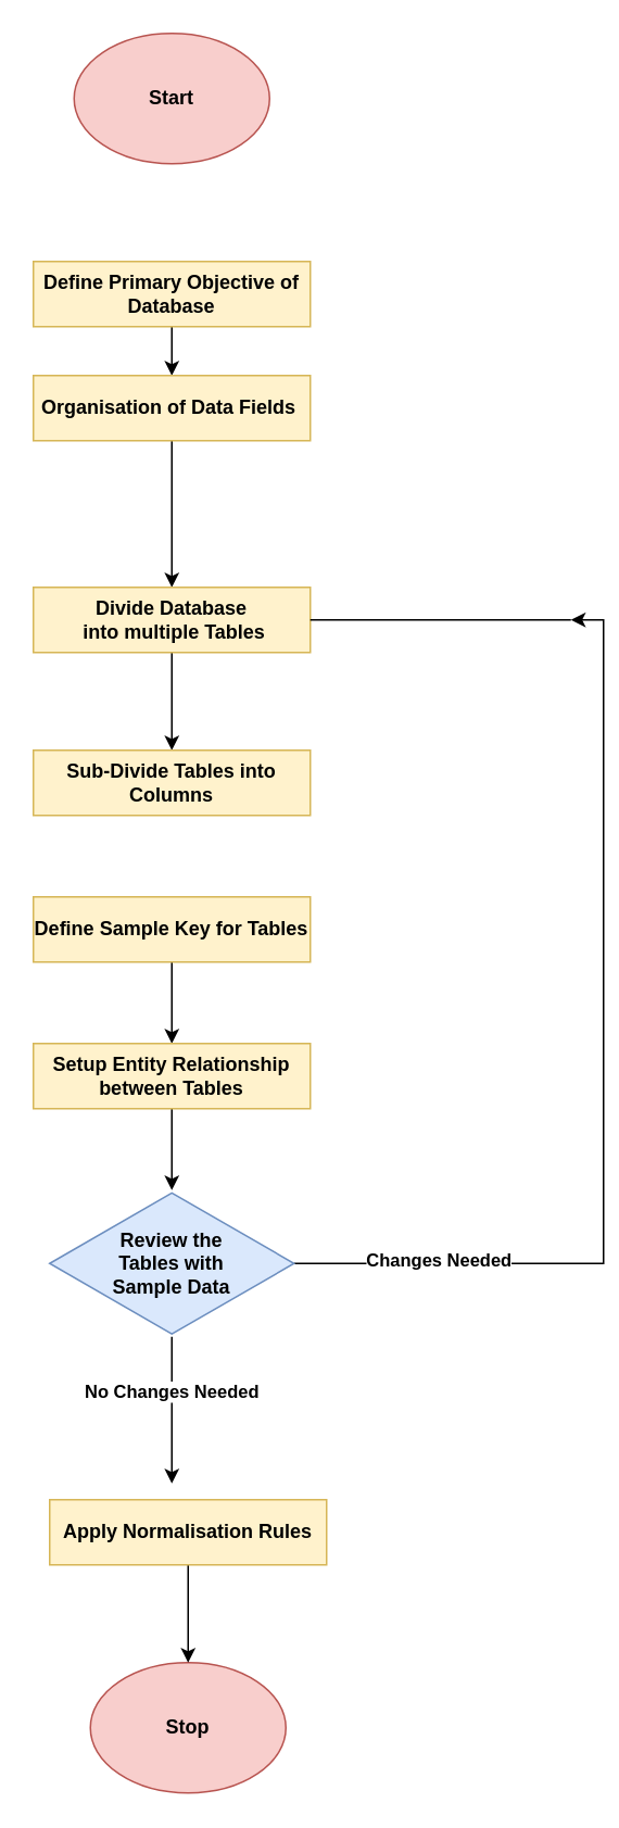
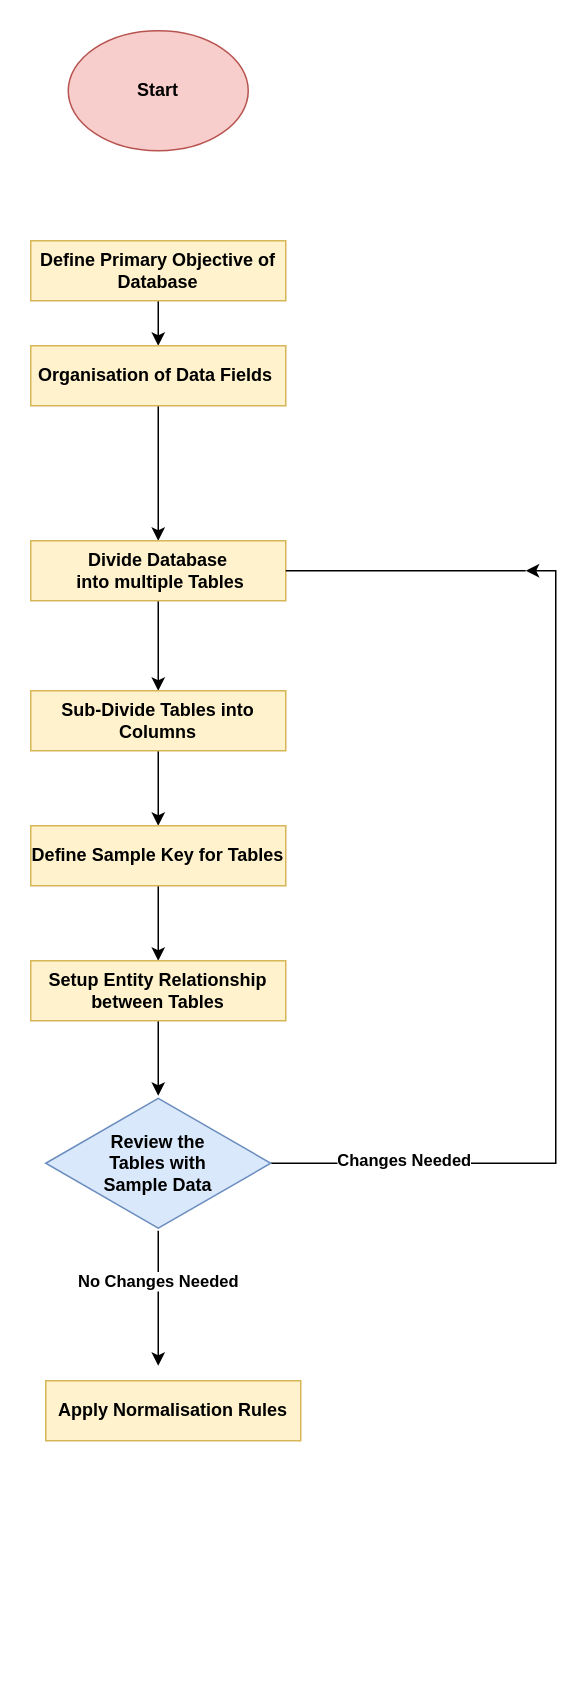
  <mxCell id="0" />
  <mxCell id="1" parent="0" />
  <mxCell id="2" value="&lt;b&gt;Start&lt;/b&gt;" style="ellipse;whiteSpace=wrap;html=1;fillColor=#f8cecc;strokeColor=#b85450;" vertex="1" parent="1"><mxGeometry x="45" y="20" width="120" height="80" as="geometry" /></mxCell>
- <mxCell id="3" value="&lt;b&gt;Stop&lt;/b&gt;" style="ellipse;whiteSpace=wrap;html=1;fillColor=#f8cecc;strokeColor=#b85450;" vertex="1" parent="1"><mxGeometry x="55" y="1020" width="120" height="80" as="geometry" /></mxCell>
  <mxCell id="4" style="edgeStyle=orthogonalEdgeStyle;rounded=0;orthogonalLoop=1;jettySize=auto;html=1;entryX=0.5;entryY=0;entryDx=0;entryDy=0;" edge="1" parent="1" source="5" target="7"><mxGeometry relative="1" as="geometry" /></mxCell>
  <mxCell id="5" value="&lt;b&gt;Define Primary Objective of Database&lt;/b&gt;" style="rounded=0;whiteSpace=wrap;html=1;fillColor=#fff2cc;strokeColor=#d6b656;" vertex="1" parent="1"><mxGeometry x="20" y="160" width="170" height="40" as="geometry" /></mxCell>
  <mxCell id="6" style="edgeStyle=orthogonalEdgeStyle;rounded=0;orthogonalLoop=1;jettySize=auto;html=1;entryX=0.5;entryY=0;entryDx=0;entryDy=0;" edge="1" parent="1" source="7" target="9"><mxGeometry relative="1" as="geometry" /></mxCell>
  <mxCell id="7" value="&lt;b&gt;Organisation of Data Fields&amp;nbsp;&lt;/b&gt;" style="rounded=0;whiteSpace=wrap;html=1;fillColor=#fff2cc;strokeColor=#d6b656;" vertex="1" parent="1"><mxGeometry x="20" y="230" width="170" height="40" as="geometry" /></mxCell>
  <mxCell id="8" style="edgeStyle=orthogonalEdgeStyle;rounded=0;orthogonalLoop=1;jettySize=auto;html=1;entryX=0.5;entryY=0;entryDx=0;entryDy=0;" edge="1" parent="1" source="9" target="11"><mxGeometry relative="1" as="geometry" /></mxCell>
  <mxCell id="9" value="&lt;b&gt;Divide Database&lt;br&gt;&amp;nbsp;into multiple Tables&lt;/b&gt;" style="rounded=0;whiteSpace=wrap;html=1;fillColor=#fff2cc;strokeColor=#d6b656;" vertex="1" parent="1"><mxGeometry x="20" y="360" width="170" height="40" as="geometry" /></mxCell>
+ <mxCell id="10" style="edgeStyle=orthogonalEdgeStyle;rounded=0;orthogonalLoop=1;jettySize=auto;html=1;entryX=0.5;entryY=0;entryDx=0;entryDy=0;" edge="1" parent="1" source="11" target="13"><mxGeometry relative="1" as="geometry" /></mxCell>
  <mxCell id="11" value="&lt;b&gt;Sub-Divide Tables into Columns&lt;/b&gt;" style="rounded=0;whiteSpace=wrap;html=1;fillColor=#fff2cc;strokeColor=#d6b656;" vertex="1" parent="1"><mxGeometry x="20" y="460" width="170" height="40" as="geometry" /></mxCell>
  <mxCell id="12" style="edgeStyle=orthogonalEdgeStyle;rounded=0;orthogonalLoop=1;jettySize=auto;html=1;entryX=0.5;entryY=0;entryDx=0;entryDy=0;" edge="1" parent="1" source="13" target="15"><mxGeometry relative="1" as="geometry" /></mxCell>
  <mxCell id="13" value="&lt;b&gt;Define Sample Key for Tables&lt;/b&gt;" style="rounded=0;whiteSpace=wrap;html=1;fillColor=#fff2cc;strokeColor=#d6b656;" vertex="1" parent="1"><mxGeometry x="20" y="550" width="170" height="40" as="geometry" /></mxCell>
  <mxCell id="14" style="edgeStyle=orthogonalEdgeStyle;rounded=0;orthogonalLoop=1;jettySize=auto;html=1;" edge="1" parent="1" source="15" target="20"><mxGeometry relative="1" as="geometry" /></mxCell>
  <mxCell id="15" value="&lt;b&gt;Setup Entity Relationship between Tables&lt;/b&gt;" style="rounded=0;whiteSpace=wrap;html=1;fillColor=#fff2cc;strokeColor=#d6b656;" vertex="1" parent="1"><mxGeometry x="20" y="640" width="170" height="40" as="geometry" /></mxCell>
  <mxCell id="16" style="edgeStyle=orthogonalEdgeStyle;rounded=0;orthogonalLoop=1;jettySize=auto;html=1;" edge="1" parent="1" source="20"><mxGeometry relative="1" as="geometry"><mxPoint x="105" y="910" as="targetPoint" /></mxGeometry></mxCell>
  <mxCell id="17" value="&lt;b&gt;No Changes Needed&lt;/b&gt;" style="edgeLabel;html=1;align=center;verticalAlign=middle;resizable=0;points=[];" vertex="1" connectable="0" parent="16"><mxGeometry x="-0.26" y="-1" relative="1" as="geometry"><mxPoint as="offset" /></mxGeometry></mxCell>
  <mxCell id="18" style="edgeStyle=orthogonalEdgeStyle;rounded=0;orthogonalLoop=1;jettySize=auto;html=1;entryX=1;entryY=0.5;entryDx=0;entryDy=0;entryPerimeter=0;" edge="1" parent="1" source="20" target="23"><mxGeometry relative="1" as="geometry"><mxPoint x="415" y="380" as="targetPoint" /></mxGeometry></mxCell>
  <mxCell id="19" value="&lt;b&gt;Changes Needed&lt;/b&gt;" style="edgeLabel;html=1;align=center;verticalAlign=middle;resizable=0;points=[];" vertex="1" connectable="0" parent="18"><mxGeometry x="-0.709" y="4" relative="1" as="geometry"><mxPoint y="1" as="offset" /></mxGeometry></mxCell>
  <mxCell id="20" value="&lt;b&gt;Review the &lt;br&gt;Tables with &lt;br&gt;Sample Data&lt;/b&gt;" style="html=1;whiteSpace=wrap;aspect=fixed;shape=isoRectangle;fillColor=#dae8fc;strokeColor=#6c8ebf;" vertex="1" parent="1"><mxGeometry x="30" y="730" width="150" height="90" as="geometry" /></mxCell>
- <mxCell id="21" style="edgeStyle=orthogonalEdgeStyle;rounded=0;orthogonalLoop=1;jettySize=auto;html=1;" edge="1" parent="1" source="22" target="3"><mxGeometry relative="1" as="geometry" /></mxCell>
  <mxCell id="22" value="&lt;b&gt;Apply Normalisation Rules&lt;/b&gt;" style="rounded=0;whiteSpace=wrap;html=1;fillColor=#fff2cc;strokeColor=#d6b656;" vertex="1" parent="1"><mxGeometry x="30" y="920" width="170" height="40" as="geometry" /></mxCell>
  <mxCell id="23" value="" style="line;strokeWidth=1;html=1;" vertex="1" parent="1"><mxGeometry x="190" y="375" width="160" height="10" as="geometry" /></mxCell>
